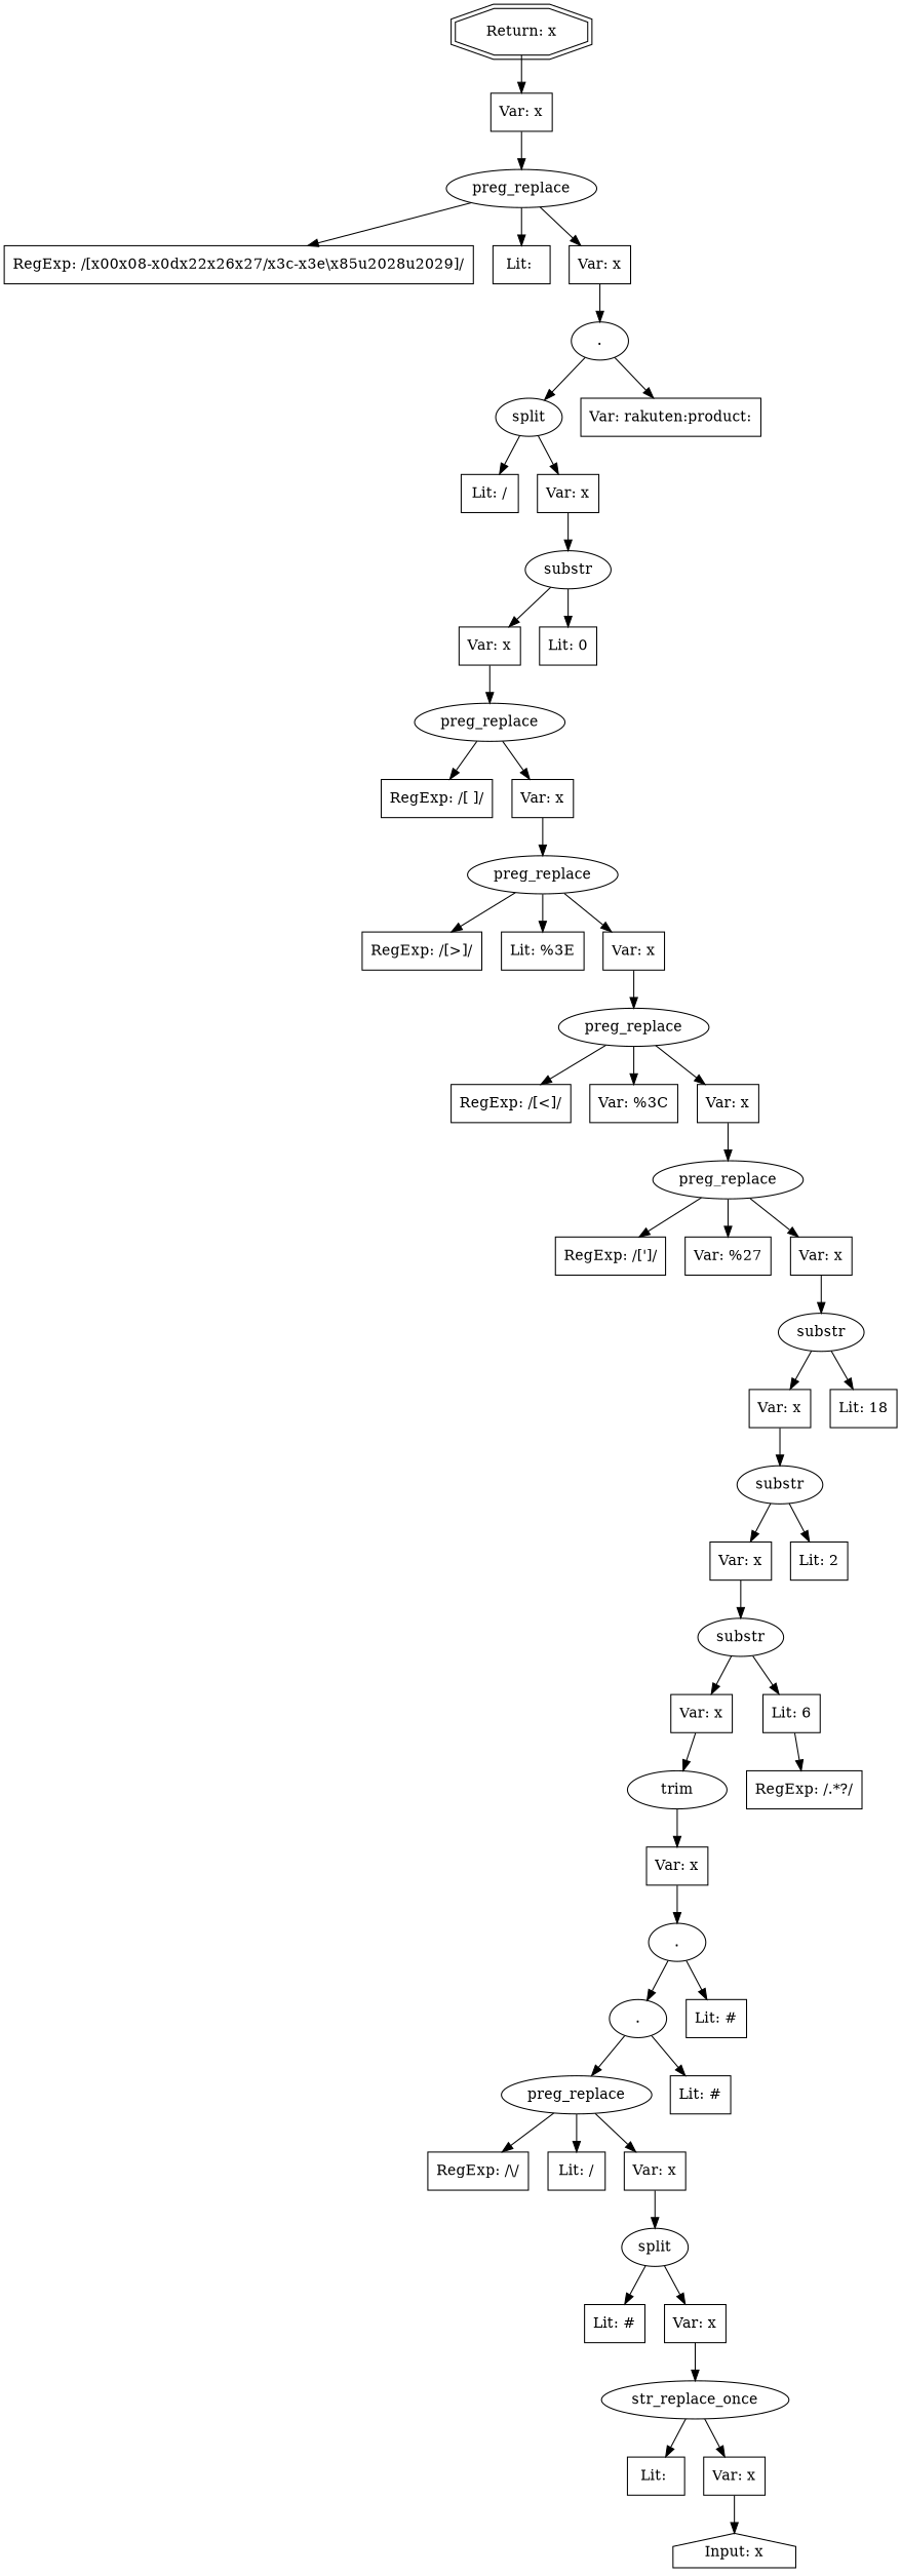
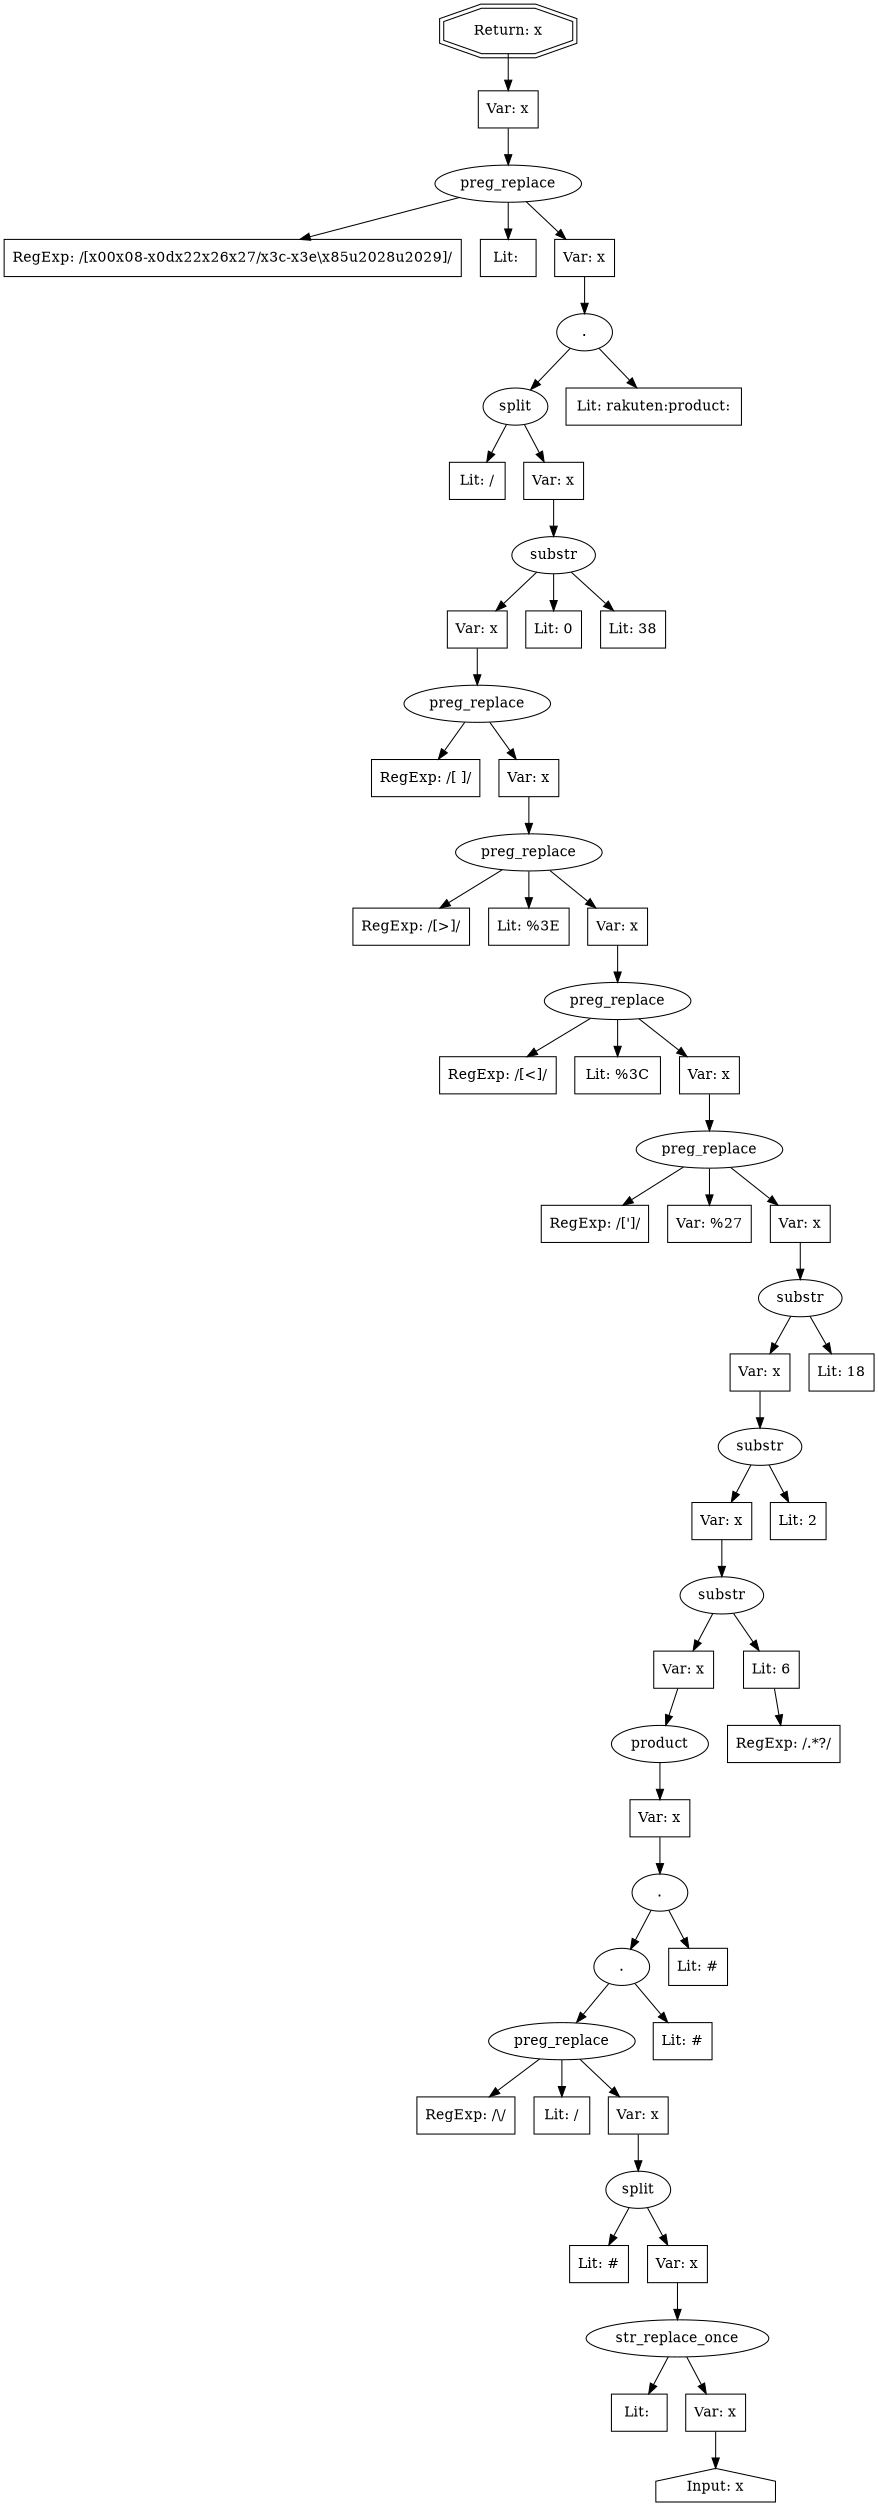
  digraph {
    node [shape=box]
    n1 [label="Input: x" shape=house]
    n2 [label=str_replace_once shape=ellipse]
    n3 [label="Lit: "]
    n4 [label="Var: x"]
    n5 [label="RegExp: /.*\?/"]
    n6 [label=split shape=ellipse]
    n7 [label="Lit: #"]
    n8 [label="Var: x"]
    n9 [label=preg_replace shape=ellipse]
    n10 [label="RegExp: /\\/"]
    n11 [label="Lit: /"]
    n12 [label="Var: x"]
    n13 [label="." shape=ellipse]
    n14 [label="Lit: #"]
    n15 [label="." shape=ellipse]
    n16 [label="Lit: #"]
-   n17 [label=trim shape=ellipse]
+   n17 [label=product shape=ellipse]
    n18 [label="Var: x"]
    n19 [label=substr shape=ellipse]
    n20 [label="Var: x"]
    n21 [label="Lit: 6"]
    n22 [label=substr shape=ellipse]
    n23 [label="Var: x"]
    n24 [label="Lit: 2"]
    n25 [label=substr shape=ellipse]
    n26 [label="Var: x"]
    n27 [label="Lit: 18"]
    n28 [label=preg_replace shape=ellipse]
    n29 [label="RegExp: /[']/"]
    n30 [label="Var: %27"]
    n31 [label="Var: x"]
    n32 [label=preg_replace shape=ellipse]
    n33 [label="RegExp: /[<]/"]
-   n34 [label="Var: %3C"]
+   n34 [label="Lit: %3C"]
    n35 [label="Var: x"]
    n36 [label=preg_replace shape=ellipse]
    n37 [label="RegExp: /[>]/"]
    n38 [label="Lit: %3E"]
    n39 [label="Var: x"]
    n40 [label=preg_replace shape=ellipse]
    n41 [label="RegExp: /[ ]/"]
    n42 [label="Var: x"]
    n43 [label=substr shape=ellipse]
    n44 [label="Var: x"]
    n45 [label="Lit: 0"]
+   n46 [label="Lit: 38"]
    n47 [label=split shape=ellipse]
    n48 [label="Lit: /"]
    n49 [label="Var: x"]
    n50 [label="." shape=ellipse]
-   n51 [label="Var: rakuten:product:"]
+   n51 [label="Lit: rakuten:product:"]
    n52 [label=preg_replace shape=ellipse]
    n53 [label="RegExp: /[\x00\x08-\x0d\x22\x26\x27\/\x3c-\x3e\\\x85\u2028\u2029]/"]
    n54 [label="Lit: "]
    n55 [label="Var: x"]
    n56 [label="Var: x"]
    n57 [label="Return: x" shape=doubleoctagon]
    n2 -> n3
    n2 -> n4
    n4 -> n1
    n6 -> n7
    n6 -> n8
    n8 -> n2
    n9 -> n10
    n9 -> n11
    n9 -> n12
    n12 -> n6
    n13 -> n9
    n13 -> n14
    n15 -> n13
    n15 -> n16
    n17 -> n18
    n18 -> n15
    n19 -> n20
    n19 -> n21
    n20 -> n17
    n21 -> n5
    n22 -> n23
    n22 -> n24
    n23 -> n19
    n25 -> n26
    n25 -> n27
    n26 -> n22
    n28 -> n29
    n28 -> n30
    n28 -> n31
    n31 -> n25
    n32 -> n33
    n32 -> n34
    n32 -> n35
    n35 -> n28
    n36 -> n37
    n36 -> n38
    n36 -> n39
    n39 -> n32
    n40 -> n41
    n40 -> n42
    n42 -> n36
    n43 -> n44
    n43 -> n45
+   n43 -> n46
    n44 -> n40
    n47 -> n48
    n47 -> n49
    n49 -> n43
    n50 -> n47
    n50 -> n51
    n52 -> n53
    n52 -> n54
    n52 -> n55
    n55 -> n50
    n56 -> n52
    n57 -> n56
  }
